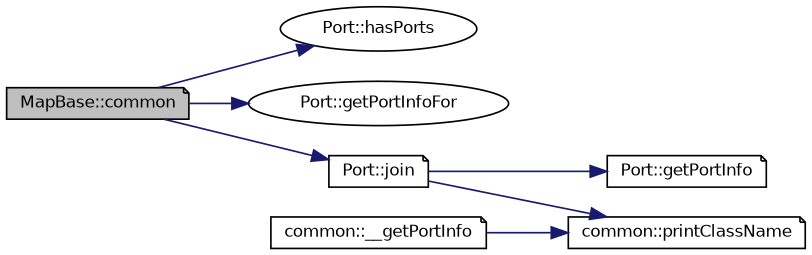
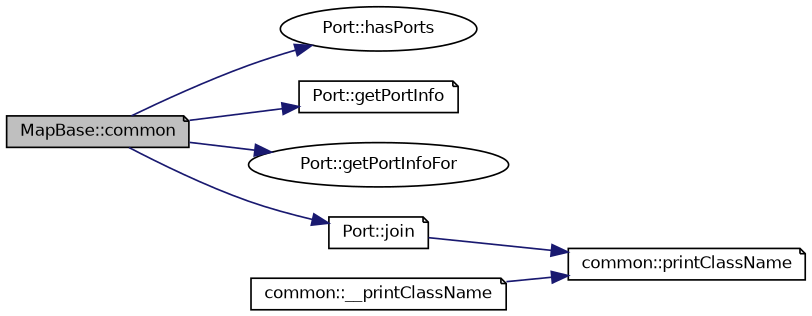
  digraph {
    rankdir=LR
    node [color=black fontname=Helvetica fontsize=10 shape=note]
    edge [color=midnightblue fontname=Helvetica fontsize=10 labelfontname=Helvetica labelfontsize=10 style=solid]
    n1 [fillcolor=grey75 fontcolor=black height=0.2 label="MapBase::common" style=filled width=0.4]
    n2 [height=0.2 label="Port::hasPorts" shape=ellipse width=0.4]
    n3 [height=0.2 label="Port::getPortInfo" width=0.4]
    n4 [height=0.2 label="Port::getPortInfoFor" shape=ellipse width=0.4]
    n5 [height=0.2 label="Port::join" width=0.4]
    n6 [height=0.2 label="common::printClassName" width=0.4]
-   n7 [height=0.2 label="common::__getPortInfo" width=0.4]
+   n7 [height=0.2 label="common::__printClassName" width=0.4]
    n1 -> n2
-   n5 -> n3
+   n1 -> n3
    n1 -> n4
    n1 -> n5
    n5 -> n6
    n7 -> n6
  }
